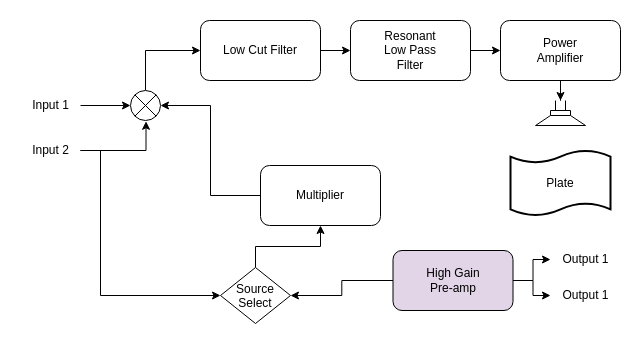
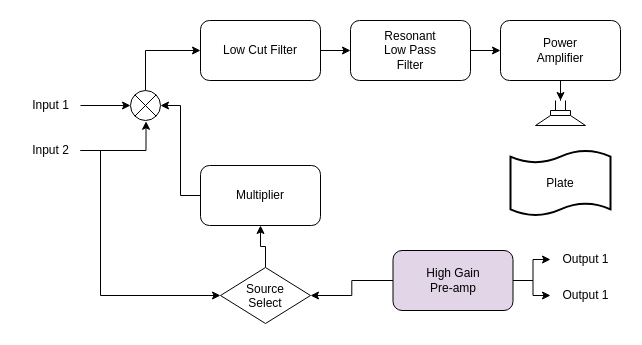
  <mxCell id="0" />
  <mxCell id="1" parent="0" />
  <mxCell id="2" value="" style="edgeStyle=orthogonalEdgeStyle;rounded=0;orthogonalLoop=1;jettySize=auto;html=1;" edge="1" parent="1" source="3" target="5"><mxGeometry relative="1" as="geometry" /></mxCell>
  <mxCell id="3" value="Low Cut Filter" style="rounded=1;whiteSpace=wrap;html=1;" vertex="1" parent="1"><mxGeometry x="200" y="20" width="120" height="60" as="geometry" /></mxCell>
  <mxCell id="4" value="" style="edgeStyle=orthogonalEdgeStyle;rounded=0;orthogonalLoop=1;jettySize=auto;html=1;" edge="1" parent="1" source="5" target="7"><mxGeometry relative="1" as="geometry" /></mxCell>
  <mxCell id="5" value="Resonant&lt;div&gt;Low Pass&lt;div&gt;Filter&lt;/div&gt;&lt;/div&gt;" style="rounded=1;whiteSpace=wrap;html=1;" vertex="1" parent="1"><mxGeometry x="350" y="20" width="120" height="60" as="geometry" /></mxCell>
  <mxCell id="6" value="" style="edgeStyle=orthogonalEdgeStyle;rounded=0;orthogonalLoop=1;jettySize=auto;html=1;" edge="1" parent="1" source="7" target="11"><mxGeometry relative="1" as="geometry" /></mxCell>
  <mxCell id="7" value="Power&lt;div&gt;Amplifier&lt;/div&gt;" style="rounded=1;whiteSpace=wrap;html=1;" vertex="1" parent="1"><mxGeometry x="500" y="20" width="120" height="60" as="geometry" /></mxCell>
  <mxCell id="8" style="edgeStyle=orthogonalEdgeStyle;rounded=0;orthogonalLoop=1;jettySize=auto;html=1;entryX=0;entryY=0.5;entryDx=0;entryDy=0;" edge="1" parent="1" source="9" target="3"><mxGeometry relative="1" as="geometry"><Array as="points"><mxPoint x="145" y="50" /></Array></mxGeometry></mxCell>
  <mxCell id="9" value="" style="shape=sumEllipse;perimeter=ellipsePerimeter;whiteSpace=wrap;html=1;backgroundOutline=1;" vertex="1" parent="1"><mxGeometry x="130" y="90" width="30" height="30" as="geometry" /></mxCell>
  <mxCell id="10" value="Plate" style="shape=tape;whiteSpace=wrap;html=1;strokeWidth=2;size=0.19" vertex="1" parent="1"><mxGeometry x="510" y="150" width="100" height="65" as="geometry" /></mxCell>
  <mxCell id="11" value="" style="pointerEvents=1;verticalLabelPosition=bottom;shadow=0;dashed=0;align=center;html=1;verticalAlign=top;shape=mxgraph.electrical.electro-mechanical.loudspeaker;direction=south;" vertex="1" parent="1"><mxGeometry x="535" y="100" width="50" height="25" as="geometry" /></mxCell>
  <mxCell id="12" style="edgeStyle=orthogonalEdgeStyle;rounded=0;orthogonalLoop=1;jettySize=auto;html=1;" edge="1" parent="1" source="15" target="23"><mxGeometry relative="1" as="geometry" /></mxCell>
  <mxCell id="13" style="edgeStyle=orthogonalEdgeStyle;rounded=0;orthogonalLoop=1;jettySize=auto;html=1;" edge="1" parent="1" source="15" target="24"><mxGeometry relative="1" as="geometry" /></mxCell>
  <mxCell id="14" style="edgeStyle=orthogonalEdgeStyle;rounded=0;orthogonalLoop=1;jettySize=auto;html=1;entryX=1;entryY=0.5;entryDx=0;entryDy=0;" edge="1" parent="1" source="15" target="26"><mxGeometry relative="1" as="geometry" /></mxCell>
  <mxCell id="15" value="High Gain&lt;div&gt;Pre-amp&lt;/div&gt;" style="rounded=1;whiteSpace=wrap;html=1;fillColor=#e1d5e7;" vertex="1" parent="1"><mxGeometry x="392.5" y="250" width="120" height="60" as="geometry" /></mxCell>
  <mxCell id="16" style="edgeStyle=orthogonalEdgeStyle;rounded=0;orthogonalLoop=1;jettySize=auto;html=1;entryX=1;entryY=0.5;entryDx=0;entryDy=0;" edge="1" parent="1" source="17" target="9"><mxGeometry relative="1" as="geometry" /></mxCell>
- <mxCell id="17" value="Multiplier" style="rounded=1;whiteSpace=wrap;html=1;" vertex="1" parent="1"><mxGeometry x="260" y="165" width="120" height="60" as="geometry" /></mxCell>
+ <mxCell id="17" value="Multiplier" style="rounded=1;whiteSpace=wrap;html=1;" vertex="1" parent="1"><mxGeometry x="200" y="165" width="120" height="60" as="geometry" /></mxCell>
  <mxCell id="18" style="edgeStyle=orthogonalEdgeStyle;rounded=0;orthogonalLoop=1;jettySize=auto;html=1;entryX=0;entryY=0.5;entryDx=0;entryDy=0;" edge="1" parent="1" source="19" target="9"><mxGeometry relative="1" as="geometry" /></mxCell>
  <mxCell id="19" value="Input 1" style="text;html=1;align=center;verticalAlign=middle;resizable=0;points=[];autosize=1;strokeColor=none;fillColor=none;" vertex="1" parent="1"><mxGeometry x="20" y="90" width="60" height="30" as="geometry" /></mxCell>
  <mxCell id="20" style="edgeStyle=orthogonalEdgeStyle;rounded=0;orthogonalLoop=1;jettySize=auto;html=1;entryX=0;entryY=0.5;entryDx=0;entryDy=0;exitX=1;exitY=0.5;exitDx=0;exitDy=0;exitPerimeter=0;" edge="1" parent="1" source="22" target="26"><mxGeometry relative="1" as="geometry"><Array as="points"><mxPoint x="100" y="150" /><mxPoint x="100" y="295" /></Array></mxGeometry></mxCell>
  <mxCell id="21" style="edgeStyle=orthogonalEdgeStyle;rounded=0;orthogonalLoop=1;jettySize=auto;html=1;entryX=0.518;entryY=1.026;entryDx=0;entryDy=0;entryPerimeter=0;" edge="1" parent="1" source="22" target="9"><mxGeometry relative="1" as="geometry"><mxPoint x="100" y="130" as="targetPoint" /></mxGeometry></mxCell>
  <mxCell id="22" value="Input 2" style="text;html=1;align=center;verticalAlign=middle;resizable=0;points=[];autosize=1;strokeColor=none;fillColor=none;" vertex="1" parent="1"><mxGeometry x="20" y="135" width="60" height="30" as="geometry" /></mxCell>
  <mxCell id="23" value="Output 1" style="text;html=1;align=center;verticalAlign=middle;resizable=0;points=[];autosize=1;strokeColor=none;fillColor=none;" vertex="1" parent="1"><mxGeometry x="550" y="244" width="70" height="30" as="geometry" /></mxCell>
  <mxCell id="24" value="Output 1" style="text;html=1;align=center;verticalAlign=middle;resizable=0;points=[];autosize=1;strokeColor=none;fillColor=none;" vertex="1" parent="1"><mxGeometry x="550" y="280" width="70" height="30" as="geometry" /></mxCell>
  <mxCell id="25" style="edgeStyle=orthogonalEdgeStyle;rounded=0;orthogonalLoop=1;jettySize=auto;html=1;entryX=0.5;entryY=1;entryDx=0;entryDy=0;" edge="1" parent="1" source="26" target="17"><mxGeometry relative="1" as="geometry" /></mxCell>
- <mxCell id="26" value="Source&#10;Select" style="rhombus;" vertex="1" parent="1"><mxGeometry x="220" y="267" width="70" height="56" as="geometry" /></mxCell>
+ <mxCell id="26" value="Source&#10;Select" style="rhombus;" vertex="1" parent="1"><mxGeometry x="220" y="267" width="90" height="56" as="geometry" /></mxCell>
